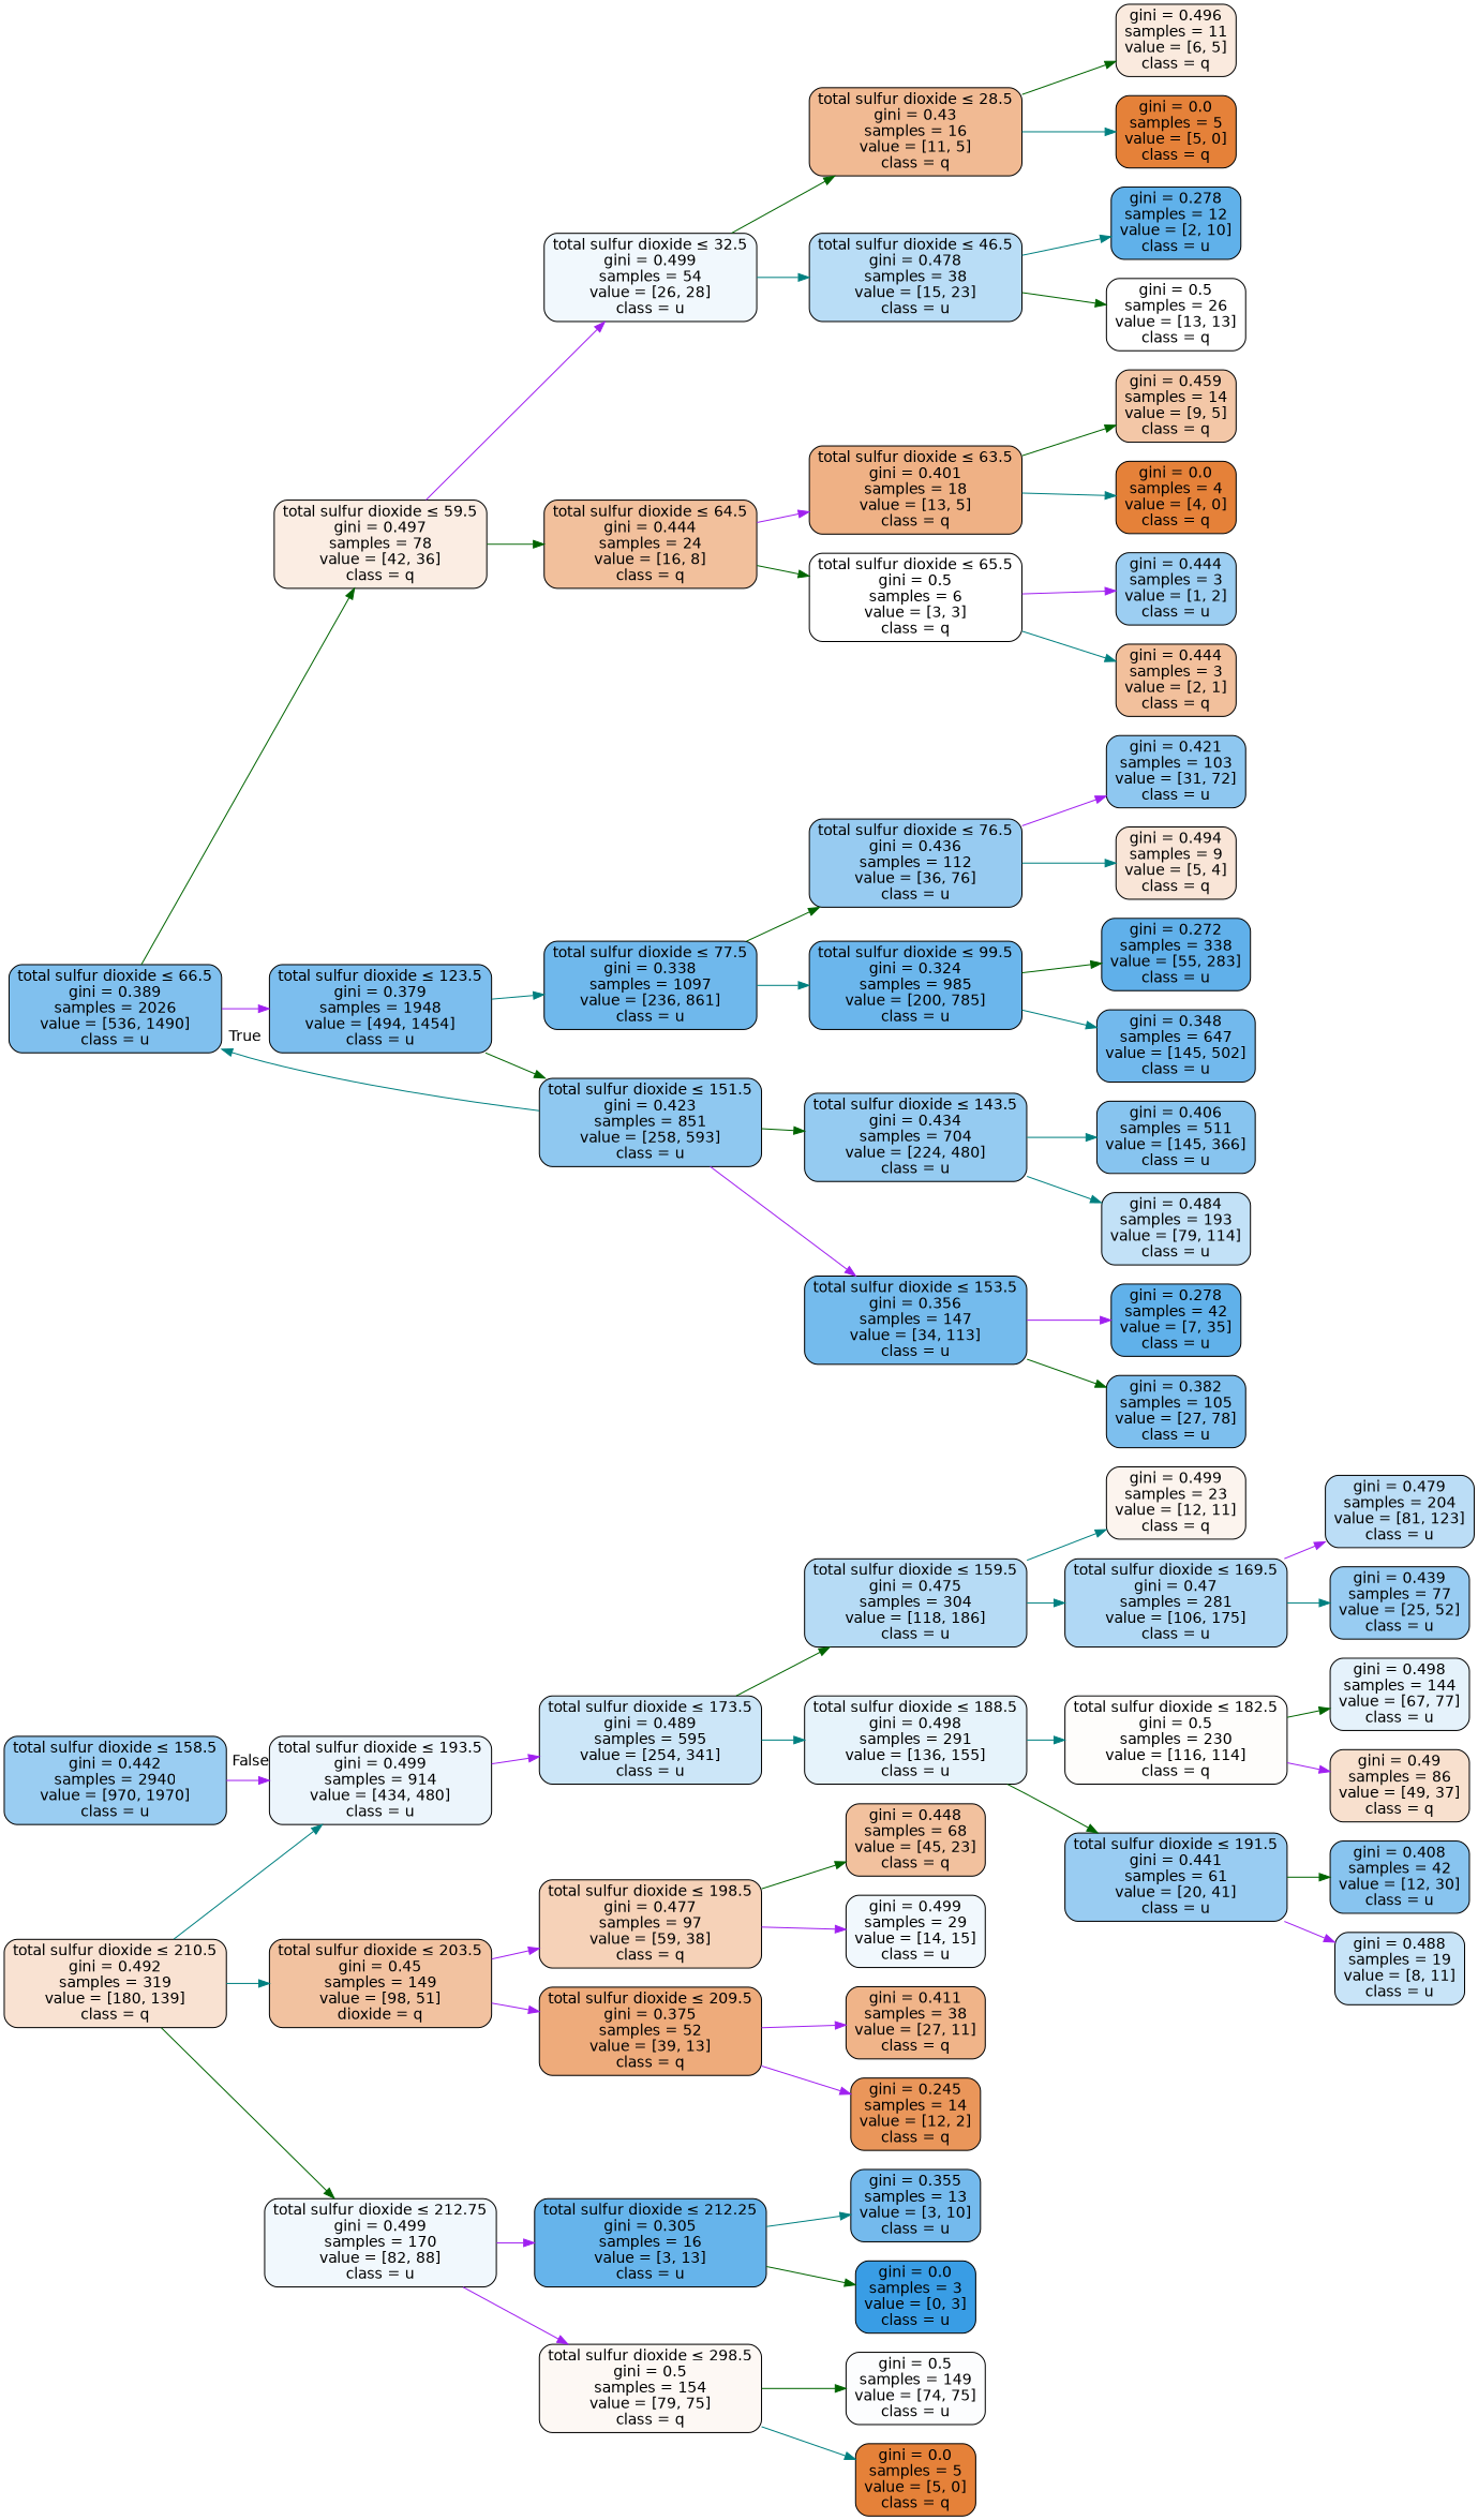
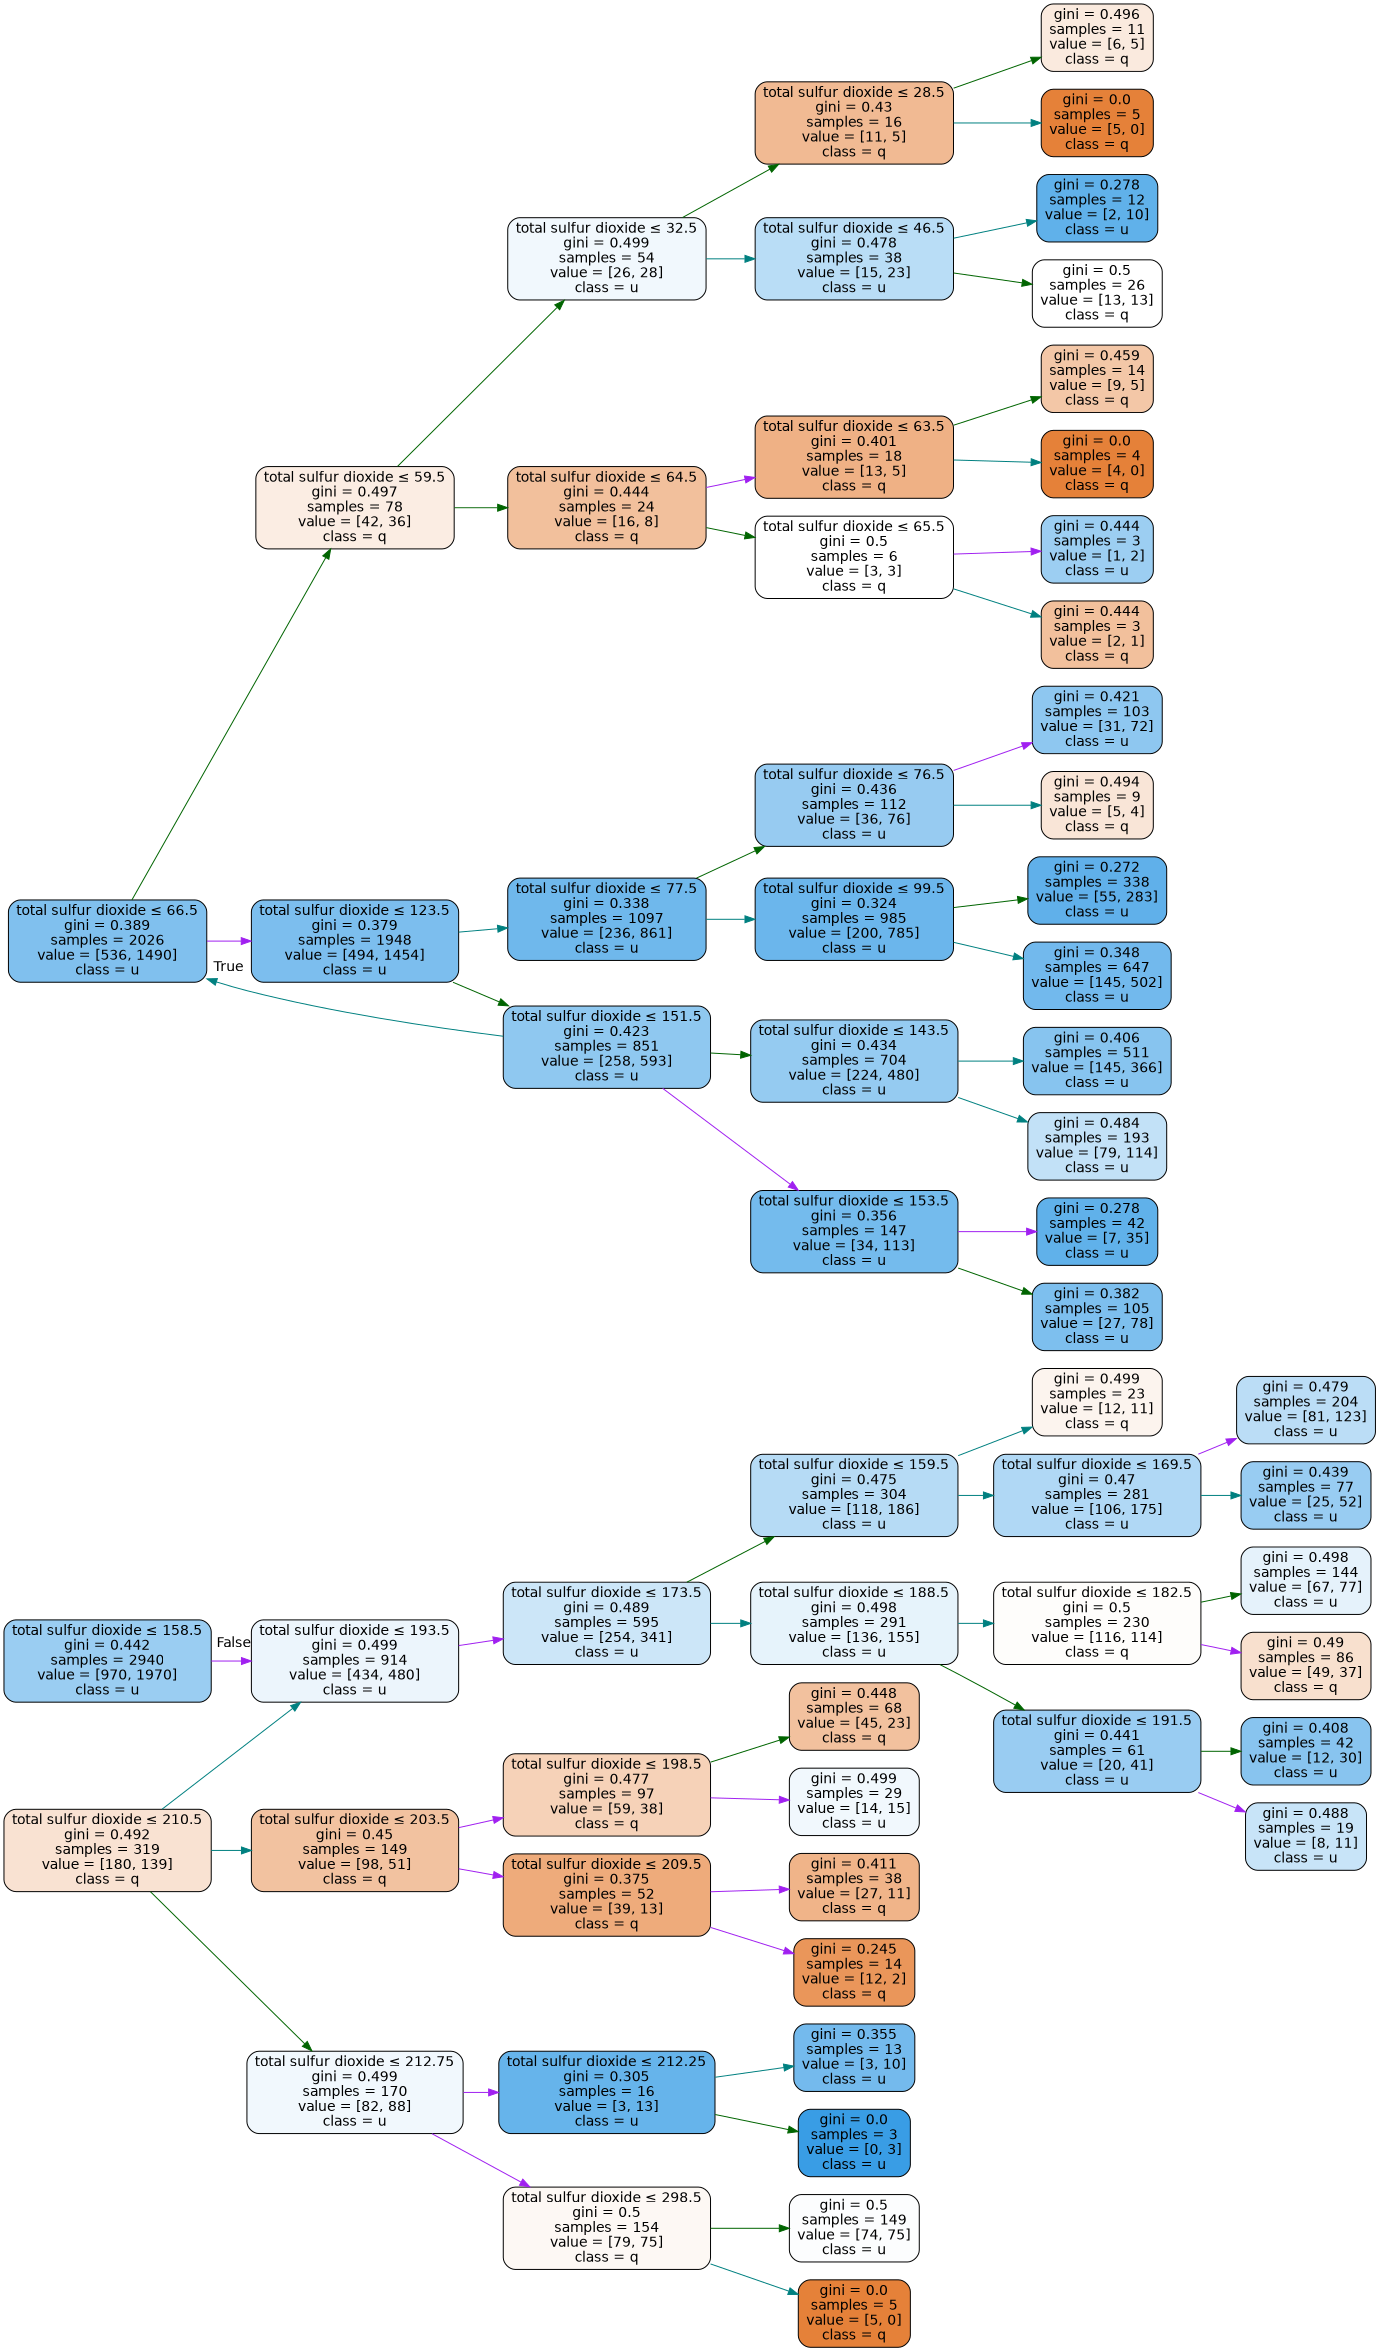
  digraph {
    rankdir=LR
    node [color=black fillcolor="#e58139ff" fontname=helvetica shape=box style="filled, rounded"]
    edge [color=darkgreen fontname=helvetica]
    n1 [fillcolor="#399de581" label=<total sulfur dioxide &le; 158.5<br/>gini = 0.442<br/>samples = 2940<br/>value = [970, 1970]<br/>class = u>]
    n2 [fillcolor="#399de518" label=<total sulfur dioxide &le; 193.5<br/>gini = 0.499<br/>samples = 914<br/>value = [434, 480]<br/>class = u>]
    n3 [fillcolor="#399de5a3" label=<total sulfur dioxide &le; 66.5<br/>gini = 0.389<br/>samples = 2026<br/>value = [536, 1490]<br/>class = u>]
    n4 [fillcolor="#e5813924" label=<total sulfur dioxide &le; 59.5<br/>gini = 0.497<br/>samples = 78<br/>value = [42, 36]<br/>class = q>]
    n5 [fillcolor="#399de5a8" label=<total sulfur dioxide &le; 123.5<br/>gini = 0.379<br/>samples = 1948<br/>value = [494, 1454]<br/>class = u>]
    n6 [fillcolor="#399de541" label=<total sulfur dioxide &le; 173.5<br/>gini = 0.489<br/>samples = 595<br/>value = [254, 341]<br/>class = u>]
    n7 [fillcolor="#399de512" label=<total sulfur dioxide &le; 32.5<br/>gini = 0.499<br/>samples = 54<br/>value = [26, 28]<br/>class = u>]
    n8 [fillcolor="#e581397f" label=<total sulfur dioxide &le; 64.5<br/>gini = 0.444<br/>samples = 24<br/>value = [16, 8]<br/>class = q>]
    n9 [fillcolor="#399de5b9" label=<total sulfur dioxide &le; 77.5<br/>gini = 0.338<br/>samples = 1097<br/>value = [236, 861]<br/>class = u>]
    n10 [fillcolor="#399de590" label=<total sulfur dioxide &le; 151.5<br/>gini = 0.423<br/>samples = 851<br/>value = [258, 593]<br/>class = u>]
    n11 [fillcolor="#e581398b" label=<total sulfur dioxide &le; 28.5<br/>gini = 0.43<br/>samples = 16<br/>value = [11, 5]<br/>class = q>]
    n12 [fillcolor="#399de559" label=<total sulfur dioxide &le; 46.5<br/>gini = 0.478<br/>samples = 38<br/>value = [15, 23]<br/>class = u>]
    n13 [fillcolor="#e581399d" label=<total sulfur dioxide &le; 63.5<br/>gini = 0.401<br/>samples = 18<br/>value = [13, 5]<br/>class = q>]
    n14 [fillcolor="#e5813900" label=<total sulfur dioxide &le; 65.5<br/>gini = 0.5<br/>samples = 6<br/>value = [3, 3]<br/>class = q>]
    n15 [fillcolor="#e581392a" label=<gini = 0.496<br/>samples = 11<br/>value = [6, 5]<br/>class = q>]
    n16 [label=<gini = 0.0<br/>samples = 5<br/>value = [5, 0]<br/>class = q>]
    n17 [fillcolor="#399de5cc" label=<gini = 0.278<br/>samples = 12<br/>value = [2, 10]<br/>class = u>]
    n18 [fillcolor="#e5813900" label=<gini = 0.5<br/>samples = 26<br/>value = [13, 13]<br/>class = q>]
    n19 [fillcolor="#e5813971" label=<gini = 0.459<br/>samples = 14<br/>value = [9, 5]<br/>class = q>]
    n20 [label=<gini = 0.0<br/>samples = 4<br/>value = [4, 0]<br/>class = q>]
    n21 [fillcolor="#399de57f" label=<gini = 0.444<br/>samples = 3<br/>value = [1, 2]<br/>class = u>]
    n22 [fillcolor="#e581397f" label=<gini = 0.444<br/>samples = 3<br/>value = [2, 1]<br/>class = q>]
    n23 [fillcolor="#399de586" label=<total sulfur dioxide &le; 76.5<br/>gini = 0.436<br/>samples = 112<br/>value = [36, 76]<br/>class = u>]
    n24 [fillcolor="#399de5be" label=<total sulfur dioxide &le; 99.5<br/>gini = 0.324<br/>samples = 985<br/>value = [200, 785]<br/>class = u>]
    n25 [fillcolor="#399de588" label=<total sulfur dioxide &le; 143.5<br/>gini = 0.434<br/>samples = 704<br/>value = [224, 480]<br/>class = u>]
    n26 [fillcolor="#399de5b2" label=<total sulfur dioxide &le; 153.5<br/>gini = 0.356<br/>samples = 147<br/>value = [34, 113]<br/>class = u>]
    n27 [fillcolor="#399de591" label=<gini = 0.421<br/>samples = 103<br/>value = [31, 72]<br/>class = u>]
    n28 [fillcolor="#e5813933" label=<gini = 0.494<br/>samples = 9<br/>value = [5, 4]<br/>class = q>]
    n29 [fillcolor="#399de5cd" label=<gini = 0.272<br/>samples = 338<br/>value = [55, 283]<br/>class = u>]
    n30 [fillcolor="#399de5b5" label=<gini = 0.348<br/>samples = 647<br/>value = [145, 502]<br/>class = u>]
    n31 [fillcolor="#399de59a" label=<gini = 0.406<br/>samples = 511<br/>value = [145, 366]<br/>class = u>]
    n32 [fillcolor="#399de54e" label=<gini = 0.484<br/>samples = 193<br/>value = [79, 114]<br/>class = u>]
    n33 [fillcolor="#399de5cc" label=<gini = 0.278<br/>samples = 42<br/>value = [7, 35]<br/>class = u>]
    n34 [fillcolor="#399de5a7" label=<gini = 0.382<br/>samples = 105<br/>value = [27, 78]<br/>class = u>]
    n35 [fillcolor="#399de55d" label=<total sulfur dioxide &le; 159.5<br/>gini = 0.475<br/>samples = 304<br/>value = [118, 186]<br/>class = u>]
    n36 [fillcolor="#399de51f" label=<total sulfur dioxide &le; 188.5<br/>gini = 0.498<br/>samples = 291<br/>value = [136, 155]<br/>class = u>]
    n37 [fillcolor="#e581393a" label=<total sulfur dioxide &le; 210.5<br/>gini = 0.492<br/>samples = 319<br/>value = [180, 139]<br/>class = q>]
-   n38 [fillcolor="#e581397a" label=<total sulfur dioxide &le; 203.5<br/>gini = 0.45<br/>samples = 149<br/>value = [98, 51]<br/>dioxide = q>]
+   n38 [fillcolor="#e581397a" label=<total sulfur dioxide &le; 203.5<br/>gini = 0.45<br/>samples = 149<br/>value = [98, 51]<br/>class = q>]
    n39 [fillcolor="#399de511" label=<total sulfur dioxide &le; 212.75<br/>gini = 0.499<br/>samples = 170<br/>value = [82, 88]<br/>class = u>]
    n40 [fillcolor="#e5813915" label=<gini = 0.499<br/>samples = 23<br/>value = [12, 11]<br/>class = q>]
    n41 [fillcolor="#399de565" label=<total sulfur dioxide &le; 169.5<br/>gini = 0.47<br/>samples = 281<br/>value = [106, 175]<br/>class = u>]
    n42 [fillcolor="#e5813904" label=<total sulfur dioxide &le; 182.5<br/>gini = 0.5<br/>samples = 230<br/>value = [116, 114]<br/>class = q>]
    n43 [fillcolor="#399de583" label=<total sulfur dioxide &le; 191.5<br/>gini = 0.441<br/>samples = 61<br/>value = [20, 41]<br/>class = u>]
    n44 [fillcolor="#399de557" label=<gini = 0.479<br/>samples = 204<br/>value = [81, 123]<br/>class = u>]
    n45 [fillcolor="#399de584" label=<gini = 0.439<br/>samples = 77<br/>value = [25, 52]<br/>class = u>]
    n46 [fillcolor="#399de521" label=<gini = 0.498<br/>samples = 144<br/>value = [67, 77]<br/>class = u>]
    n47 [fillcolor="#e581393e" label=<gini = 0.49<br/>samples = 86<br/>value = [49, 37]<br/>class = q>]
    n48 [fillcolor="#399de599" label=<gini = 0.408<br/>samples = 42<br/>value = [12, 30]<br/>class = u>]
    n49 [fillcolor="#399de546" label=<gini = 0.488<br/>samples = 19<br/>value = [8, 11]<br/>class = u>]
    n50 [fillcolor="#e581395b" label=<total sulfur dioxide &le; 198.5<br/>gini = 0.477<br/>samples = 97<br/>value = [59, 38]<br/>class = q>]
    n51 [fillcolor="#e58139aa" label=<total sulfur dioxide &le; 209.5<br/>gini = 0.375<br/>samples = 52<br/>value = [39, 13]<br/>class = q>]
    n52 [fillcolor="#399de5c4" label=<total sulfur dioxide &le; 212.25<br/>gini = 0.305<br/>samples = 16<br/>value = [3, 13]<br/>class = u>]
    n53 [fillcolor="#e581390d" label=<total sulfur dioxide &le; 298.5<br/>gini = 0.5<br/>samples = 154<br/>value = [79, 75]<br/>class = q>]
    n54 [fillcolor="#e581397d" label=<gini = 0.448<br/>samples = 68<br/>value = [45, 23]<br/>class = q>]
    n55 [fillcolor="#399de511" label=<gini = 0.499<br/>samples = 29<br/>value = [14, 15]<br/>class = u>]
    n56 [fillcolor="#e5813997" label=<gini = 0.411<br/>samples = 38<br/>value = [27, 11]<br/>class = q>]
    n57 [fillcolor="#e58139d4" label=<gini = 0.245<br/>samples = 14<br/>value = [12, 2]<br/>class = q>]
    n58 [fillcolor="#399de5b3" label=<gini = 0.355<br/>samples = 13<br/>value = [3, 10]<br/>class = u>]
    n59 [fillcolor="#399de5ff" label=<gini = 0.0<br/>samples = 3<br/>value = [0, 3]<br/>class = u>]
    n60 [fillcolor="#399de503" label=<gini = 0.5<br/>samples = 149<br/>value = [74, 75]<br/>class = u>]
    n61 [label=<gini = 0.0<br/>samples = 5<br/>value = [5, 0]<br/>class = q>]
    n1 -> n2 [color=purple headlabel=False labelangle=-45 labeldistance=2.5]
    n2 -> n6 [color=purple]
    n3 -> n4
    n3 -> n5 [color=purple]
-   n4 -> n7 [color=purple]
+   n4 -> n7
    n4 -> n8
    n5 -> n9 [color=teal]
    n5 -> n10
    n6 -> n35
    n6 -> n36 [color=teal]
    n7 -> n11
    n7 -> n12 [color=teal]
    n8 -> n13 [color=purple]
    n8 -> n14
    n9 -> n23
    n9 -> n24 [color=teal]
    n10 -> n3 [color=teal headlabel=True labelangle=45 labeldistance=2.5]
    n10 -> n25
    n10 -> n26 [color=purple]
    n11 -> n15
    n11 -> n16 [color=teal]
    n12 -> n17 [color=teal]
    n12 -> n18
    n13 -> n19
    n13 -> n20 [color=teal]
    n14 -> n21 [color=purple]
    n14 -> n22 [color=teal]
    n23 -> n27 [color=purple]
    n23 -> n28 [color=teal]
    n24 -> n29
    n24 -> n30 [color=teal]
    n25 -> n31 [color=teal]
    n25 -> n32 [color=teal]
    n26 -> n33 [color=purple]
    n26 -> n34
    n35 -> n40 [color=teal]
    n35 -> n41 [color=teal]
    n36 -> n42 [color=teal]
    n36 -> n43
    n37 -> n2 [color=teal]
    n37 -> n38 [color=teal]
    n37 -> n39
    n38 -> n50 [color=purple]
    n38 -> n51 [color=purple]
    n39 -> n52 [color=purple]
    n39 -> n53 [color=purple]
    n41 -> n44 [color=purple]
    n41 -> n45 [color=teal]
    n42 -> n46
    n42 -> n47 [color=purple]
    n43 -> n48
    n43 -> n49 [color=purple]
    n50 -> n54
    n50 -> n55 [color=purple]
    n51 -> n56 [color=purple]
    n51 -> n57 [color=purple]
    n52 -> n58 [color=teal]
    n52 -> n59
    n53 -> n60
    n53 -> n61 [color=teal]
  }
